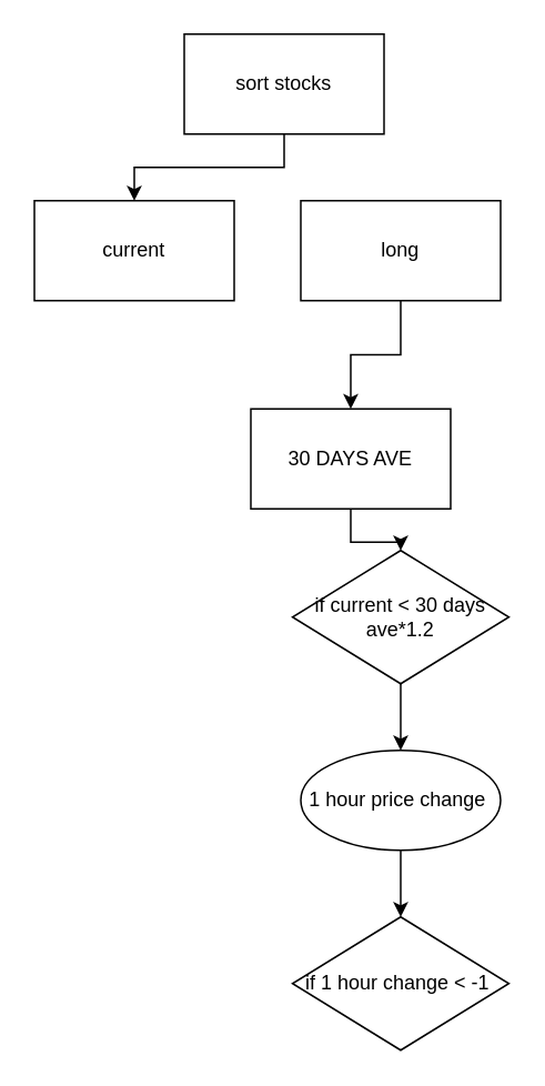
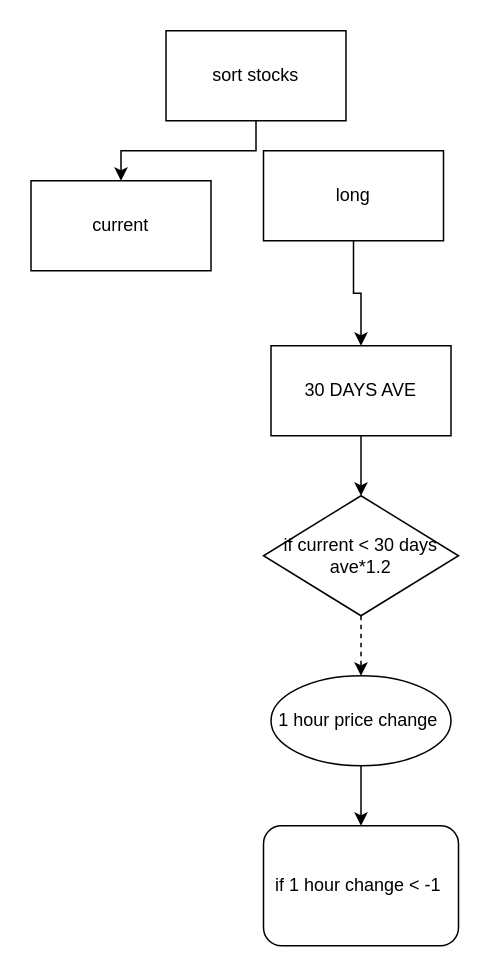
  <mxCell id="0" />
  <mxCell id="1" parent="0" />
  <mxCell id="2" value="" style="edgeStyle=orthogonalEdgeStyle;rounded=0;orthogonalLoop=1;jettySize=auto;html=1;" edge="1" parent="1" source="3" target="4"><mxGeometry relative="1" as="geometry" /></mxCell>
  <mxCell id="3" value="sort stocks" style="rounded=0;whiteSpace=wrap;html=1;" vertex="1" parent="1"><mxGeometry x="110" y="20" width="120" height="60" as="geometry" /></mxCell>
  <mxCell id="4" value="current" style="rounded=0;whiteSpace=wrap;html=1;" vertex="1" parent="1"><mxGeometry x="20" y="120" width="120" height="60" as="geometry" /></mxCell>
  <mxCell id="5" value="" style="edgeStyle=orthogonalEdgeStyle;rounded=0;orthogonalLoop=1;jettySize=auto;html=1;" edge="1" parent="1" source="6" target="8"><mxGeometry relative="1" as="geometry" /></mxCell>
- <mxCell id="6" value="long" style="rounded=0;whiteSpace=wrap;html=1;" vertex="1" parent="1"><mxGeometry x="180" y="120" width="120" height="60" as="geometry" /></mxCell>
+ <mxCell id="6" value="long" style="rounded=0;whiteSpace=wrap;html=1;" vertex="1" parent="1"><mxGeometry x="175" y="100" width="120" height="60" as="geometry" /></mxCell>
  <mxCell id="7" value="" style="edgeStyle=orthogonalEdgeStyle;rounded=0;orthogonalLoop=1;jettySize=auto;html=1;" edge="1" parent="1" source="8" target="10"><mxGeometry relative="1" as="geometry" /></mxCell>
- <mxCell id="8" value="30 DAYS AVE&lt;br&gt;" style="rounded=0;whiteSpace=wrap;html=1;" vertex="1" parent="1"><mxGeometry x="150" y="245" width="120" height="60" as="geometry" /></mxCell>
- <mxCell id="9" value="" style="edgeStyle=orthogonalEdgeStyle;rounded=0;orthogonalLoop=1;jettySize=auto;html=1;" edge="1" parent="1" source="10" target="12"><mxGeometry relative="1" as="geometry" /></mxCell>
+ <mxCell id="8" value="30 DAYS AVE&lt;br&gt;" style="rounded=0;whiteSpace=wrap;html=1;" vertex="1" parent="1"><mxGeometry x="180" y="230" width="120" height="60" as="geometry" /></mxCell>
+ <mxCell id="9" value="" style="edgeStyle=orthogonalEdgeStyle;rounded=0;orthogonalLoop=1;jettySize=auto;html=1;dashed=1;" edge="1" parent="1" source="10" target="12"><mxGeometry relative="1" as="geometry" /></mxCell>
  <mxCell id="10" value="if current &amp;lt; 30 days ave*1.2" style="rhombus;whiteSpace=wrap;html=1;" vertex="1" parent="1"><mxGeometry x="175" y="330" width="130" height="80" as="geometry" /></mxCell>
  <mxCell id="11" value="" style="edgeStyle=orthogonalEdgeStyle;rounded=0;orthogonalLoop=1;jettySize=auto;html=1;" edge="1" parent="1" source="12" target="13"><mxGeometry relative="1" as="geometry" /></mxCell>
  <mxCell id="12" value="1 hour price change&amp;nbsp;" style="ellipse;whiteSpace=wrap;html=1;" vertex="1" parent="1"><mxGeometry x="180" y="450" width="120" height="60" as="geometry" /></mxCell>
- <mxCell id="13" value="if 1 hour change &amp;lt; -1&amp;nbsp;" style="rhombus;whiteSpace=wrap;html=1;" vertex="1" parent="1"><mxGeometry x="175" y="550" width="130" height="80" as="geometry" /></mxCell>
+ <mxCell id="13" value="if 1 hour change &amp;lt; -1&amp;nbsp;" style="whiteSpace=wrap;html=1;rounded=1;" vertex="1" parent="1"><mxGeometry x="175" y="550" width="130" height="80" as="geometry" /></mxCell>
